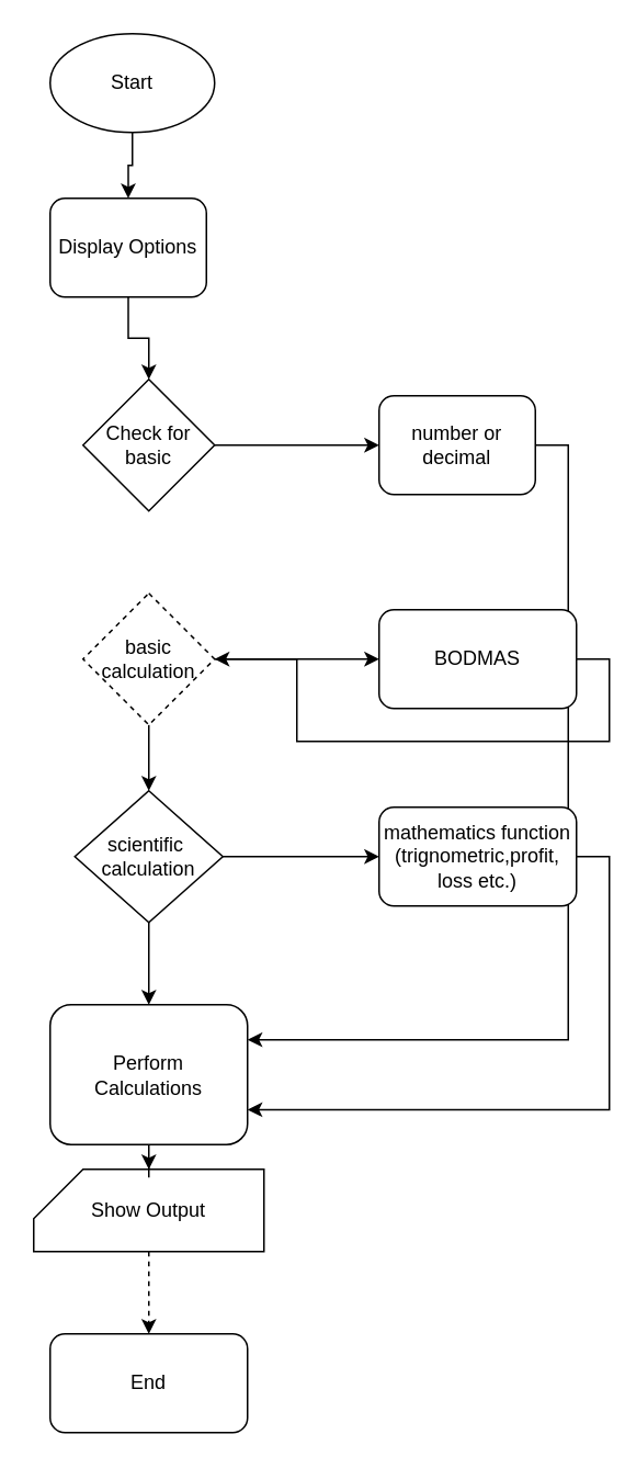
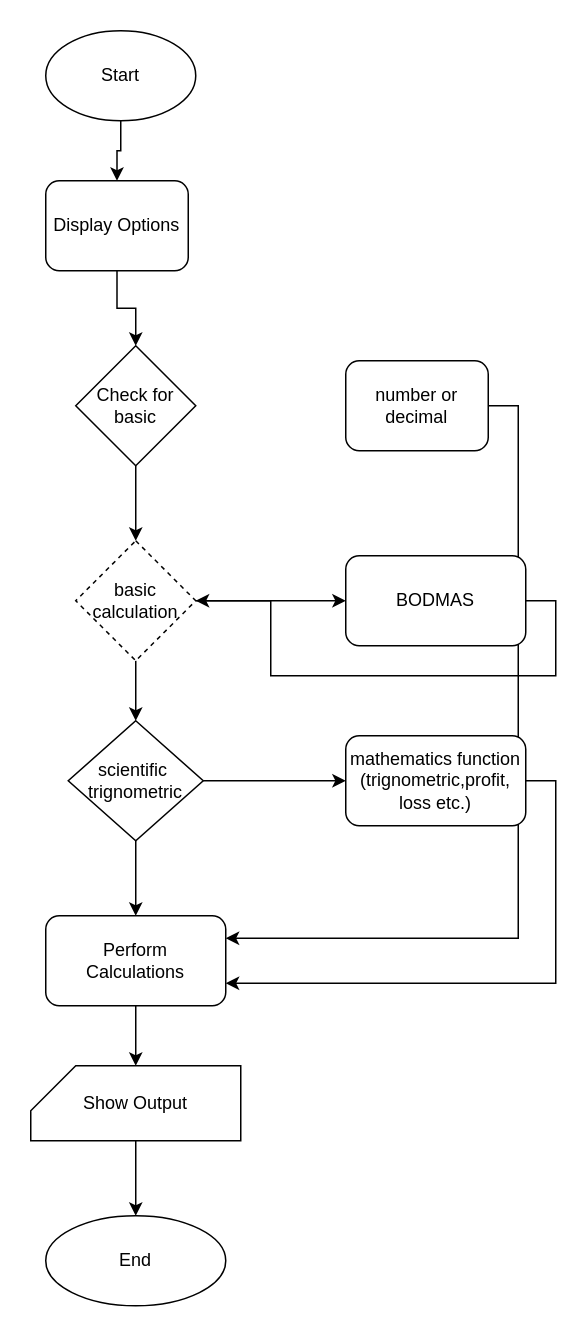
  <mxCell id="0" />
  <mxCell id="1" parent="0" />
  <mxCell id="2" style="edgeStyle=orthogonalEdgeStyle;rounded=0;orthogonalLoop=1;jettySize=auto;html=1;exitX=0.5;exitY=1;exitDx=0;exitDy=0;" parent="1" source="3" target="5" edge="1"><mxGeometry relative="1" as="geometry" /></mxCell>
  <mxCell id="3" value="Start" style="ellipse;whiteSpace=wrap;html=1;" parent="1" vertex="1"><mxGeometry x="30" y="20" width="100" height="60" as="geometry" /></mxCell>
  <mxCell id="4" value="" style="edgeStyle=orthogonalEdgeStyle;rounded=0;orthogonalLoop=1;jettySize=auto;html=1;" parent="1" source="5" target="8" edge="1"><mxGeometry relative="1" as="geometry" /></mxCell>
  <mxCell id="5" value="Display Options" style="rounded=1;whiteSpace=wrap;html=1;" parent="1" vertex="1"><mxGeometry x="30" y="120" width="95" height="60" as="geometry" /></mxCell>
- <mxCell id="6" value="" style="edgeStyle=orthogonalEdgeStyle;rounded=0;orthogonalLoop=1;jettySize=auto;html=1;" parent="1" source="8" target="13" edge="1"><mxGeometry relative="1" as="geometry" /></mxCell>
+ <mxCell id="7" value="" style="edgeStyle=orthogonalEdgeStyle;rounded=0;orthogonalLoop=1;jettySize=auto;html=1;" parent="1" source="8" target="16" edge="1"><mxGeometry relative="1" as="geometry" /></mxCell>
  <mxCell id="8" value="Check for basic" style="rhombus;whiteSpace=wrap;html=1;" parent="1" vertex="1"><mxGeometry x="50" y="230" width="80" height="80" as="geometry" /></mxCell>
- <mxCell id="9" value="" style="edgeStyle=orthogonalEdgeStyle;rounded=0;orthogonalLoop=1;jettySize=auto;html=1;dashed=1;" parent="1" source="10" target="11" edge="1"><mxGeometry relative="1" as="geometry" /></mxCell>
+ <mxCell id="9" value="" style="edgeStyle=orthogonalEdgeStyle;rounded=0;orthogonalLoop=1;jettySize=auto;html=1;" parent="1" source="10" target="11" edge="1"><mxGeometry relative="1" as="geometry" /></mxCell>
  <mxCell id="10" value="Show Output" style="shape=card;whiteSpace=wrap;html=1;" parent="1" vertex="1"><mxGeometry x="20" y="710" width="140" height="50" as="geometry" /></mxCell>
- <mxCell id="11" value="End" style="whiteSpace=wrap;html=1;rounded=1;" parent="1" vertex="1"><mxGeometry x="30" y="810" width="120" height="60" as="geometry" /></mxCell>
+ <mxCell id="11" value="End" style="ellipse;whiteSpace=wrap;html=1;" parent="1" vertex="1"><mxGeometry x="30" y="810" width="120" height="60" as="geometry" /></mxCell>
  <mxCell id="12" style="edgeStyle=orthogonalEdgeStyle;rounded=0;orthogonalLoop=1;jettySize=auto;html=1;exitX=1;exitY=0.5;exitDx=0;exitDy=0;entryX=1;entryY=0.25;entryDx=0;entryDy=0;" parent="1" source="13" target="25" edge="1"><mxGeometry relative="1" as="geometry" /></mxCell>
  <mxCell id="13" value="number or decimal" style="rounded=1;whiteSpace=wrap;html=1;" parent="1" vertex="1"><mxGeometry x="230" y="240" width="95" height="60" as="geometry" /></mxCell>
  <mxCell id="14" value="" style="edgeStyle=orthogonalEdgeStyle;rounded=0;orthogonalLoop=1;jettySize=auto;html=1;" parent="1" source="16" target="19" edge="1"><mxGeometry relative="1" as="geometry" /></mxCell>
  <mxCell id="15" value="" style="edgeStyle=orthogonalEdgeStyle;rounded=0;orthogonalLoop=1;jettySize=auto;html=1;" parent="1" source="16" edge="1"><mxGeometry relative="1" as="geometry"><mxPoint x="230" y="400" as="targetPoint" /></mxGeometry></mxCell>
  <mxCell id="16" value="basic calculation" style="rhombus;whiteSpace=wrap;html=1;dashed=1;" parent="1" vertex="1"><mxGeometry x="50" y="360" width="80" height="80" as="geometry" /></mxCell>
  <mxCell id="17" value="" style="edgeStyle=orthogonalEdgeStyle;rounded=0;orthogonalLoop=1;jettySize=auto;html=1;" parent="1" source="19" target="23" edge="1"><mxGeometry relative="1" as="geometry" /></mxCell>
  <mxCell id="18" value="" style="edgeStyle=orthogonalEdgeStyle;rounded=0;orthogonalLoop=1;jettySize=auto;html=1;" parent="1" source="19" target="25" edge="1"><mxGeometry relative="1" as="geometry" /></mxCell>
- <mxCell id="19" value="scientific&amp;nbsp;&lt;div&gt;calculation&lt;/div&gt;" style="rhombus;whiteSpace=wrap;html=1;" parent="1" vertex="1"><mxGeometry x="45" y="480" width="90" height="80" as="geometry" /></mxCell>
+ <mxCell id="19" value="scientific&amp;nbsp;&lt;div&gt;trignometric&lt;/div&gt;" style="rhombus;whiteSpace=wrap;html=1;" parent="1" vertex="1"><mxGeometry x="45" y="480" width="90" height="80" as="geometry" /></mxCell>
  <mxCell id="20" style="edgeStyle=orthogonalEdgeStyle;rounded=0;orthogonalLoop=1;jettySize=auto;html=1;exitX=1;exitY=0.5;exitDx=0;exitDy=0;" parent="1" source="21" target="16" edge="1"><mxGeometry relative="1" as="geometry" /></mxCell>
  <mxCell id="21" value="BODMAS" style="rounded=1;whiteSpace=wrap;html=1;" parent="1" vertex="1"><mxGeometry x="230" y="370" width="120" height="60" as="geometry" /></mxCell>
  <mxCell id="22" style="edgeStyle=orthogonalEdgeStyle;rounded=0;orthogonalLoop=1;jettySize=auto;html=1;exitX=1;exitY=0.5;exitDx=0;exitDy=0;entryX=1;entryY=0.75;entryDx=0;entryDy=0;" parent="1" source="23" target="25" edge="1"><mxGeometry relative="1" as="geometry" /></mxCell>
  <mxCell id="23" value="mathematics function&lt;div&gt;(trignometric,profit,&lt;/div&gt;&lt;div&gt;loss&amp;nbsp;&lt;span style=&quot;background-color: transparent; color: light-dark(rgb(0, 0, 0), rgb(255, 255, 255));&quot;&gt;etc.)&lt;/span&gt;&lt;/div&gt;" style="rounded=1;whiteSpace=wrap;html=1;" parent="1" vertex="1"><mxGeometry x="230" y="490" width="120" height="60" as="geometry" /></mxCell>
  <mxCell id="24" value="" style="edgeStyle=orthogonalEdgeStyle;rounded=0;orthogonalLoop=1;jettySize=auto;html=1;" parent="1" source="25" target="10" edge="1"><mxGeometry relative="1" as="geometry" /></mxCell>
- <mxCell id="25" value="Perform&lt;div&gt;Calculations&lt;/div&gt;" style="rounded=1;whiteSpace=wrap;html=1;" parent="1" vertex="1"><mxGeometry x="30" y="610" width="120" height="85" as="geometry" /></mxCell>
+ <mxCell id="25" value="Perform&lt;div&gt;Calculations&lt;/div&gt;" style="rounded=1;whiteSpace=wrap;html=1;" parent="1" vertex="1"><mxGeometry x="30" y="610" width="120" height="60" as="geometry" /></mxCell>
